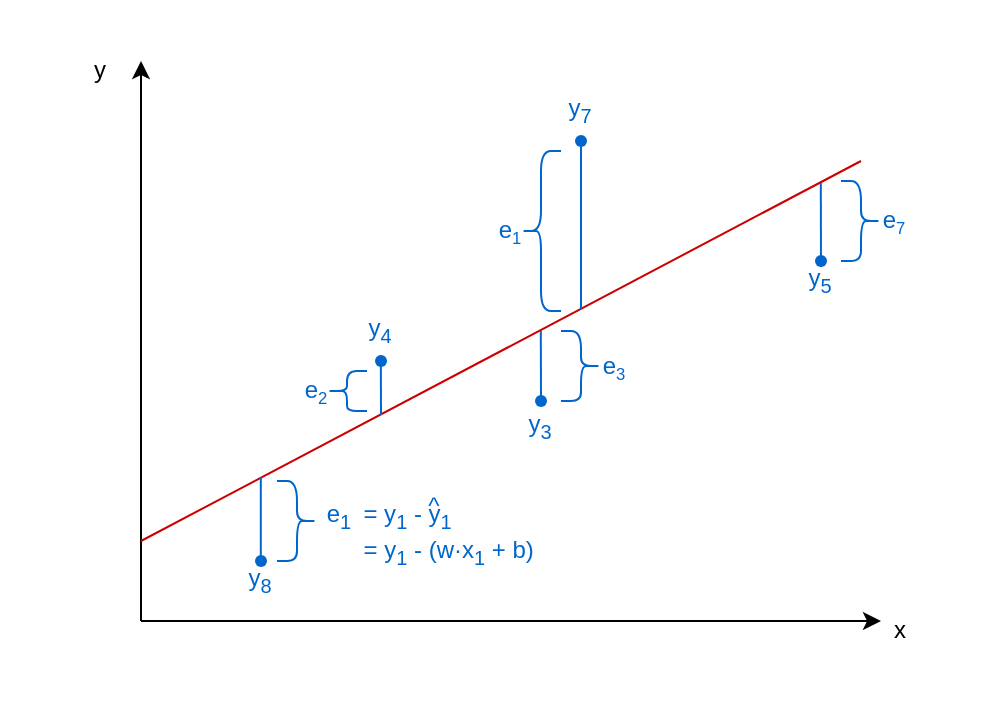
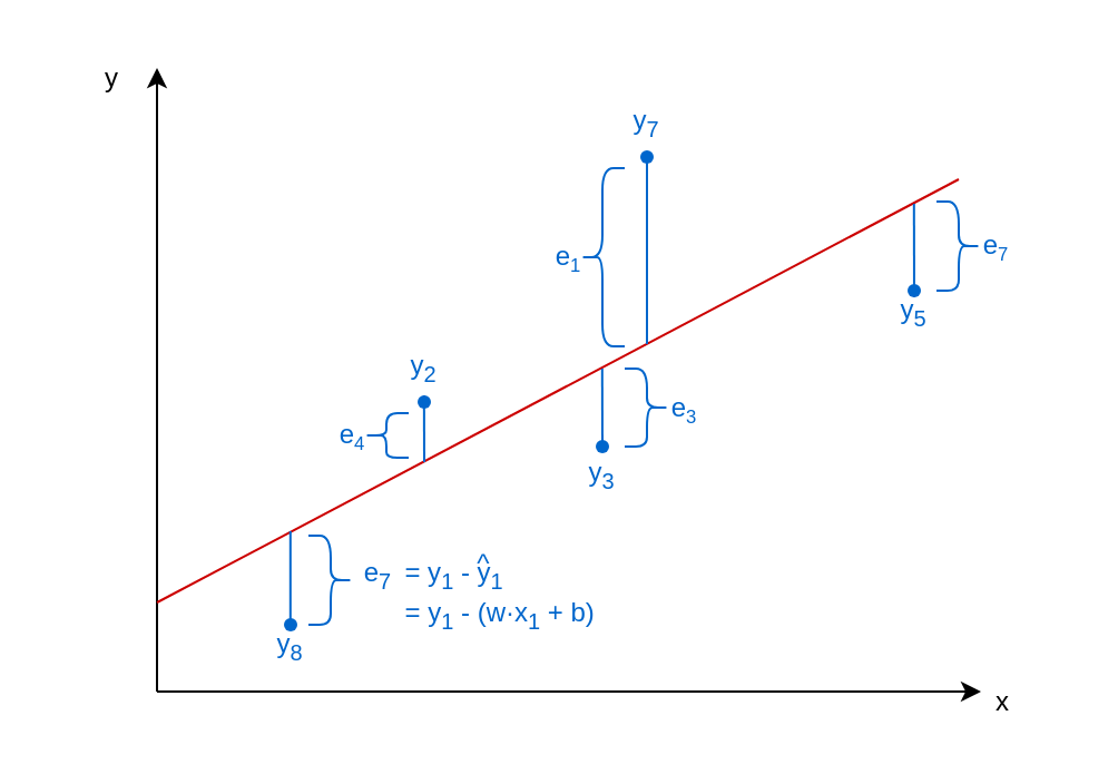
  <mxCell id="0" />
  <mxCell id="1" parent="0" />
  <mxCell id="2" value="" style="endArrow=classic;html=1;rounded=0;" edge="1" parent="1"><mxGeometry width="50" height="50" relative="1" as="geometry"><mxPoint x="70" y="310" as="sourcePoint" /><mxPoint x="70" y="30" as="targetPoint" /></mxGeometry></mxCell>
  <mxCell id="3" value="" style="endArrow=classic;html=1;rounded=0;" edge="1" parent="1"><mxGeometry width="50" height="50" relative="1" as="geometry"><mxPoint x="70" y="310" as="sourcePoint" /><mxPoint x="440" y="310" as="targetPoint" /></mxGeometry></mxCell>
  <mxCell id="4" value="y" style="text;html=1;strokeColor=none;fillColor=none;align=center;verticalAlign=middle;whiteSpace=wrap;rounded=0;" vertex="1" parent="1"><mxGeometry x="20" y="20" width="60" height="30" as="geometry" /></mxCell>
  <mxCell id="5" value="x" style="text;html=1;strokeColor=none;fillColor=none;align=center;verticalAlign=middle;whiteSpace=wrap;rounded=0;" vertex="1" parent="1"><mxGeometry x="420" y="300" width="60" height="30" as="geometry" /></mxCell>
  <mxCell id="6" value="" style="endArrow=none;html=1;rounded=0;strokeColor=#CC0000;" edge="1" parent="1"><mxGeometry width="50" height="50" relative="1" as="geometry"><mxPoint x="70" y="270" as="sourcePoint" /><mxPoint x="430" y="80" as="targetPoint" /></mxGeometry></mxCell>
  <mxCell id="7" value="" style="shape=waypoint;sketch=0;fillStyle=solid;size=6;pointerEvents=1;points=[];fillColor=none;resizable=0;rotatable=0;perimeter=centerPerimeter;snapToPoint=1;strokeColor=#0066CC;" vertex="1" parent="1"><mxGeometry x="120" y="270" width="20" height="20" as="geometry" /></mxCell>
  <mxCell id="8" value="" style="shape=waypoint;sketch=0;fillStyle=solid;size=6;pointerEvents=1;points=[];fillColor=none;resizable=0;rotatable=0;perimeter=centerPerimeter;snapToPoint=1;strokeColor=#0066CC;" vertex="1" parent="1"><mxGeometry x="180" y="170" width="20" height="20" as="geometry" /></mxCell>
  <mxCell id="9" value="" style="shape=waypoint;sketch=0;fillStyle=solid;size=6;pointerEvents=1;points=[];fillColor=none;resizable=0;rotatable=0;perimeter=centerPerimeter;snapToPoint=1;strokeColor=#0066CC;" vertex="1" parent="1"><mxGeometry x="280" y="60" width="20" height="20" as="geometry" /></mxCell>
  <mxCell id="10" value="" style="shape=waypoint;sketch=0;fillStyle=solid;size=6;pointerEvents=1;points=[];fillColor=none;resizable=0;rotatable=0;perimeter=centerPerimeter;snapToPoint=1;strokeColor=#0066CC;" vertex="1" parent="1"><mxGeometry x="260" y="190" width="20" height="20" as="geometry" /></mxCell>
  <mxCell id="11" value="" style="shape=waypoint;sketch=0;fillStyle=solid;size=6;pointerEvents=1;points=[];fillColor=none;resizable=0;rotatable=0;perimeter=centerPerimeter;snapToPoint=1;strokeColor=#0066CC;" vertex="1" parent="1"><mxGeometry x="400" y="120" width="20" height="20" as="geometry" /></mxCell>
  <mxCell id="12" value="" style="endArrow=none;html=1;rounded=0;strokeColor=#0066CC;" edge="1" parent="1"><mxGeometry width="50" height="50" relative="1" as="geometry"><mxPoint x="129.9" y="278" as="sourcePoint" /><mxPoint x="129.9" y="238" as="targetPoint" /></mxGeometry></mxCell>
  <mxCell id="13" value="" style="endArrow=none;html=1;rounded=0;strokeColor=#0066CC;" edge="1" parent="1"><mxGeometry width="50" height="50" relative="1" as="geometry"><mxPoint x="190" y="207" as="sourcePoint" /><mxPoint x="189.9" y="177" as="targetPoint" /></mxGeometry></mxCell>
  <mxCell id="14" value="" style="endArrow=none;html=1;rounded=0;exitX=0.473;exitY=0.358;exitDx=0;exitDy=0;exitPerimeter=0;strokeColor=#0066CC;" edge="1" parent="1" source="10"><mxGeometry width="50" height="50" relative="1" as="geometry"><mxPoint x="270" y="195" as="sourcePoint" /><mxPoint x="269.9" y="165" as="targetPoint" /></mxGeometry></mxCell>
  <mxCell id="15" value="" style="endArrow=none;html=1;rounded=0;strokeColor=#0066CC;" edge="1" parent="1" target="9"><mxGeometry width="50" height="50" relative="1" as="geometry"><mxPoint x="290" y="154" as="sourcePoint" /><mxPoint x="289.9" y="74" as="targetPoint" /></mxGeometry></mxCell>
  <mxCell id="16" value="" style="endArrow=none;html=1;rounded=0;strokeColor=#0066CC;" edge="1" parent="1"><mxGeometry width="50" height="50" relative="1" as="geometry"><mxPoint x="410" y="133" as="sourcePoint" /><mxPoint x="409.9" y="91" as="targetPoint" /></mxGeometry></mxCell>
  <mxCell id="17" value="" style="shape=curlyBracket;whiteSpace=wrap;html=1;rounded=1;flipH=1;labelPosition=right;verticalLabelPosition=middle;align=left;verticalAlign=middle;strokeColor=#0066CC;" vertex="1" parent="1"><mxGeometry x="138" y="240" width="20" height="40" as="geometry" /></mxCell>
- <mxCell id="18" value="e&lt;sub&gt;1 &lt;/sub&gt;&amp;nbsp;= y&lt;sub&gt;1&lt;/sub&gt; - y&lt;sub&gt;1&amp;nbsp;&lt;/sub&gt;&lt;br&gt;&lt;div style=&quot;text-align: left;&quot;&gt;&amp;nbsp; &amp;nbsp; &amp;nbsp; &amp;nbsp; &amp;nbsp; &amp;nbsp; &amp;nbsp; &amp;nbsp; &amp;nbsp; = y&lt;sub&gt;1&lt;/sub&gt; - (w·x&lt;sub&gt;1&lt;/sub&gt; + b)&amp;nbsp;&lt;/div&gt;" style="text;html=1;strokeColor=none;fillColor=none;align=center;verticalAlign=middle;whiteSpace=wrap;rounded=0;fontColor=#0066CC;" vertex="1" parent="1"><mxGeometry x="115" y="252" width="162" height="30" as="geometry" /></mxCell>
+ <mxCell id="18" value="e&lt;sub&gt;7 &lt;/sub&gt;&amp;nbsp;= y&lt;sub&gt;1&lt;/sub&gt; - y&lt;sub&gt;1&amp;nbsp;&lt;/sub&gt;&lt;br&gt;&lt;div style=&quot;text-align: left;&quot;&gt;&amp;nbsp; &amp;nbsp; &amp;nbsp; &amp;nbsp; &amp;nbsp; &amp;nbsp; &amp;nbsp; &amp;nbsp; &amp;nbsp; = y&lt;sub&gt;1&lt;/sub&gt; - (w·x&lt;sub&gt;1&lt;/sub&gt; + b)&amp;nbsp;&lt;/div&gt;" style="text;html=1;strokeColor=none;fillColor=none;align=center;verticalAlign=middle;whiteSpace=wrap;rounded=0;fontColor=#0066CC;" vertex="1" parent="1"><mxGeometry x="115" y="252" width="162" height="30" as="geometry" /></mxCell>
  <mxCell id="19" value="" style="shape=curlyBracket;whiteSpace=wrap;html=1;rounded=1;flipH=1;labelPosition=right;verticalLabelPosition=middle;align=left;verticalAlign=middle;strokeColor=#0066CC;" vertex="1" parent="1"><mxGeometry x="280" y="165" width="20" height="35" as="geometry" /></mxCell>
  <mxCell id="20" value="e&lt;font size=&quot;1&quot;&gt;&lt;sub&gt;3&lt;/sub&gt;&lt;/font&gt;" style="text;html=1;strokeColor=none;fillColor=none;align=center;verticalAlign=middle;whiteSpace=wrap;rounded=0;fontColor=#0066CC;" vertex="1" parent="1"><mxGeometry x="277" y="167.5" width="60" height="30" as="geometry" /></mxCell>
  <mxCell id="21" value="" style="shape=curlyBracket;whiteSpace=wrap;html=1;rounded=1;flipH=1;labelPosition=right;verticalLabelPosition=middle;align=left;verticalAlign=middle;strokeColor=#0066CC;" vertex="1" parent="1"><mxGeometry x="420" y="90" width="20" height="40" as="geometry" /></mxCell>
  <mxCell id="22" value="e&lt;font size=&quot;1&quot;&gt;&lt;sub&gt;7&lt;/sub&gt;&lt;/font&gt;" style="text;html=1;strokeColor=none;fillColor=none;align=center;verticalAlign=middle;whiteSpace=wrap;rounded=0;fontColor=#0066CC;" vertex="1" parent="1"><mxGeometry x="417" y="95" width="60" height="30" as="geometry" /></mxCell>
  <mxCell id="23" value="e&lt;font size=&quot;1&quot;&gt;&lt;sub&gt;1&lt;/sub&gt;&lt;/font&gt;" style="text;html=1;strokeColor=none;fillColor=none;align=center;verticalAlign=middle;whiteSpace=wrap;rounded=0;fontColor=#0066CC;" vertex="1" parent="1"><mxGeometry x="225" y="100" width="60" height="30" as="geometry" /></mxCell>
  <mxCell id="24" value="" style="shape=curlyBracket;whiteSpace=wrap;html=1;rounded=1;labelPosition=left;verticalLabelPosition=middle;align=right;verticalAlign=middle;fontColor=#0066CC;strokeColor=#0066CC;" vertex="1" parent="1"><mxGeometry x="260" y="75" width="20" height="80" as="geometry" /></mxCell>
- <mxCell id="25" value="e&lt;font size=&quot;1&quot;&gt;&lt;sub&gt;2&lt;/sub&gt;&lt;/font&gt;" style="text;html=1;strokeColor=none;fillColor=none;align=center;verticalAlign=middle;whiteSpace=wrap;rounded=0;fontColor=#0066CC;" vertex="1" parent="1"><mxGeometry x="128" y="180" width="60" height="30" as="geometry" /></mxCell>
+ <mxCell id="25" value="e&lt;font size=&quot;1&quot;&gt;&lt;sub&gt;4&lt;/sub&gt;&lt;/font&gt;" style="text;html=1;strokeColor=none;fillColor=none;align=center;verticalAlign=middle;whiteSpace=wrap;rounded=0;fontColor=#0066CC;" vertex="1" parent="1"><mxGeometry x="128" y="180" width="60" height="30" as="geometry" /></mxCell>
  <mxCell id="26" value="" style="shape=curlyBracket;whiteSpace=wrap;html=1;rounded=1;labelPosition=left;verticalLabelPosition=middle;align=right;verticalAlign=middle;fontColor=#0066CC;strokeColor=#0066CC;" vertex="1" parent="1"><mxGeometry x="163" y="185" width="20" height="20" as="geometry" /></mxCell>
  <mxCell id="27" value="y&lt;sub&gt;8&lt;/sub&gt;" style="text;html=1;strokeColor=none;fillColor=none;align=center;verticalAlign=middle;whiteSpace=wrap;rounded=0;fontColor=#0066CC;" vertex="1" parent="1"><mxGeometry x="100" y="275" width="60" height="30" as="geometry" /></mxCell>
- <mxCell id="28" value="y&lt;sub&gt;4&lt;/sub&gt;" style="text;html=1;strokeColor=none;fillColor=none;align=center;verticalAlign=middle;whiteSpace=wrap;rounded=0;fontColor=#0066CC;" vertex="1" parent="1"><mxGeometry x="160" y="150" width="60" height="30" as="geometry" /></mxCell>
+ <mxCell id="28" value="y&lt;sub&gt;2&lt;/sub&gt;" style="text;html=1;strokeColor=none;fillColor=none;align=center;verticalAlign=middle;whiteSpace=wrap;rounded=0;fontColor=#0066CC;" vertex="1" parent="1"><mxGeometry x="160" y="150" width="60" height="30" as="geometry" /></mxCell>
  <mxCell id="29" value="y&lt;sub&gt;3&lt;/sub&gt;" style="text;html=1;strokeColor=none;fillColor=none;align=center;verticalAlign=middle;whiteSpace=wrap;rounded=0;fontColor=#0066CC;" vertex="1" parent="1"><mxGeometry x="240" y="197.5" width="60" height="30" as="geometry" /></mxCell>
  <mxCell id="30" value="y&lt;sub&gt;7&lt;/sub&gt;" style="text;html=1;strokeColor=none;fillColor=none;align=center;verticalAlign=middle;whiteSpace=wrap;rounded=0;fontColor=#0066CC;" vertex="1" parent="1"><mxGeometry x="260" y="40" width="60" height="30" as="geometry" /></mxCell>
  <mxCell id="31" value="y&lt;sub&gt;5&lt;/sub&gt;" style="text;html=1;strokeColor=none;fillColor=none;align=center;verticalAlign=middle;whiteSpace=wrap;rounded=0;fontColor=#0066CC;" vertex="1" parent="1"><mxGeometry x="380" y="125" width="60" height="30" as="geometry" /></mxCell>
  <mxCell id="32" value="^" style="text;html=1;strokeColor=none;fillColor=none;align=center;verticalAlign=middle;whiteSpace=wrap;rounded=0;fontColor=#0066CC;" vertex="1" parent="1"><mxGeometry x="206" y="238" width="22" height="30" as="geometry" /></mxCell>
